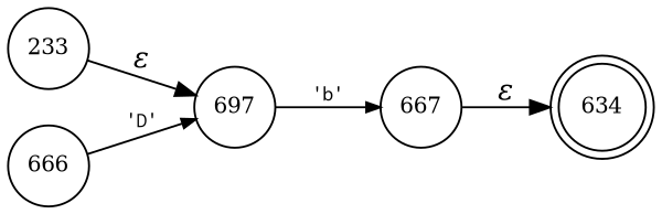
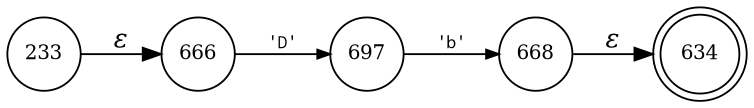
  digraph {
    rankdir=LR
    node [fixedsize=true fontsize=11 shape=circle peripheries=1]
    edge [fontname="Times-Italic"]
    n1 [label=634 shape=doublecircle width=.6 peripheries=""]
    n2 [label=233 width=.55]
    n3 [label=666 width=.55]
    n4 [label=697 width=.55]
-   n5 [label=667 width=.55]
-   n2 -> n4 [label="&epsilon;"]
+   n5 [label=668 width=.55]
+   n2 -> n3 [label="&epsilon;"]
    n3 -> n4 [arrowhead=normal arrowsize=.7 fontname=Courier fontsize=11 label="'D'"]
    n4 -> n5 [arrowhead=normal arrowsize=.7 fontname=Courier fontsize=11 label="'b'"]
    n5 -> n1 [label="&epsilon;"]
  }
